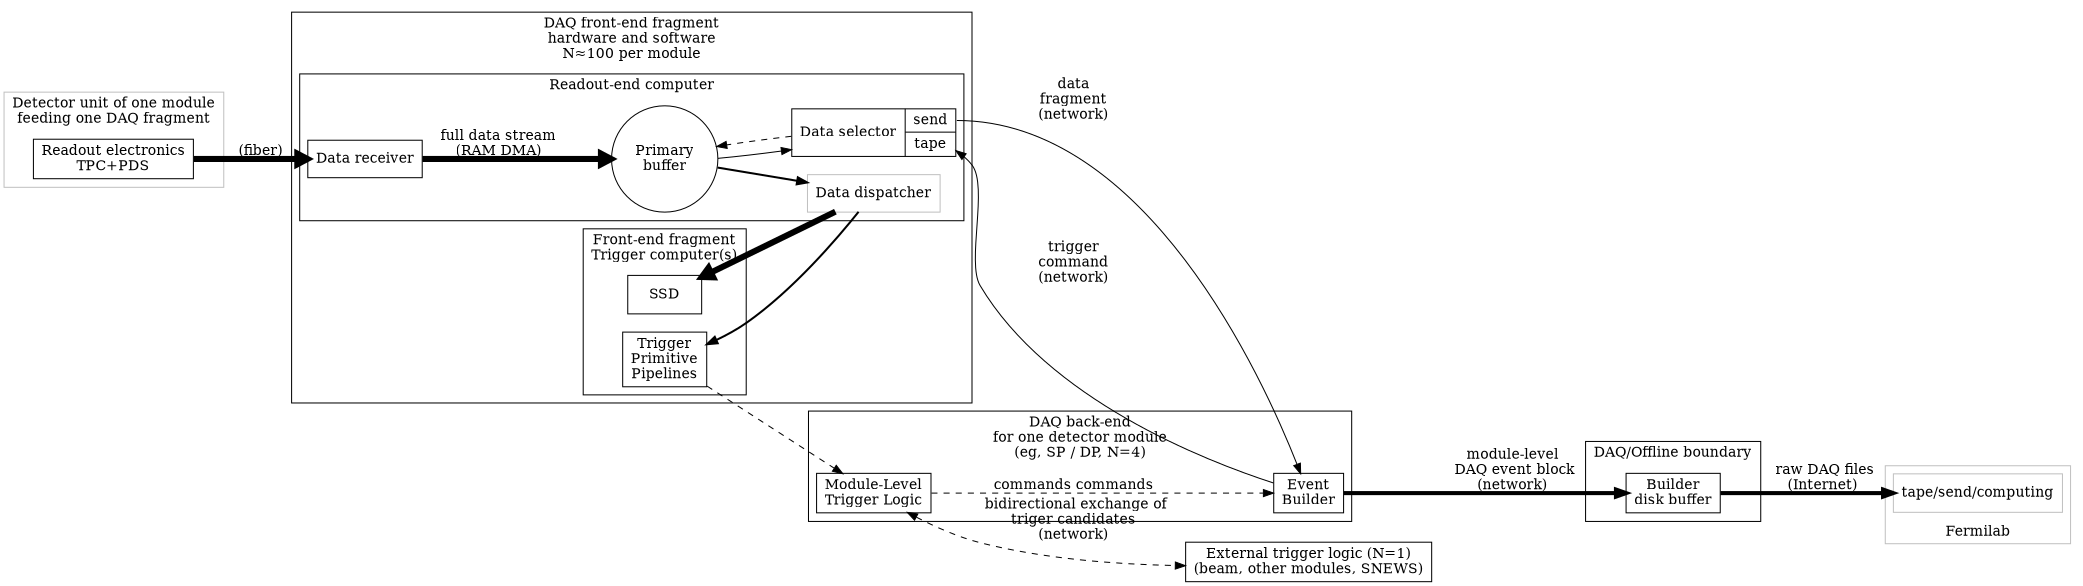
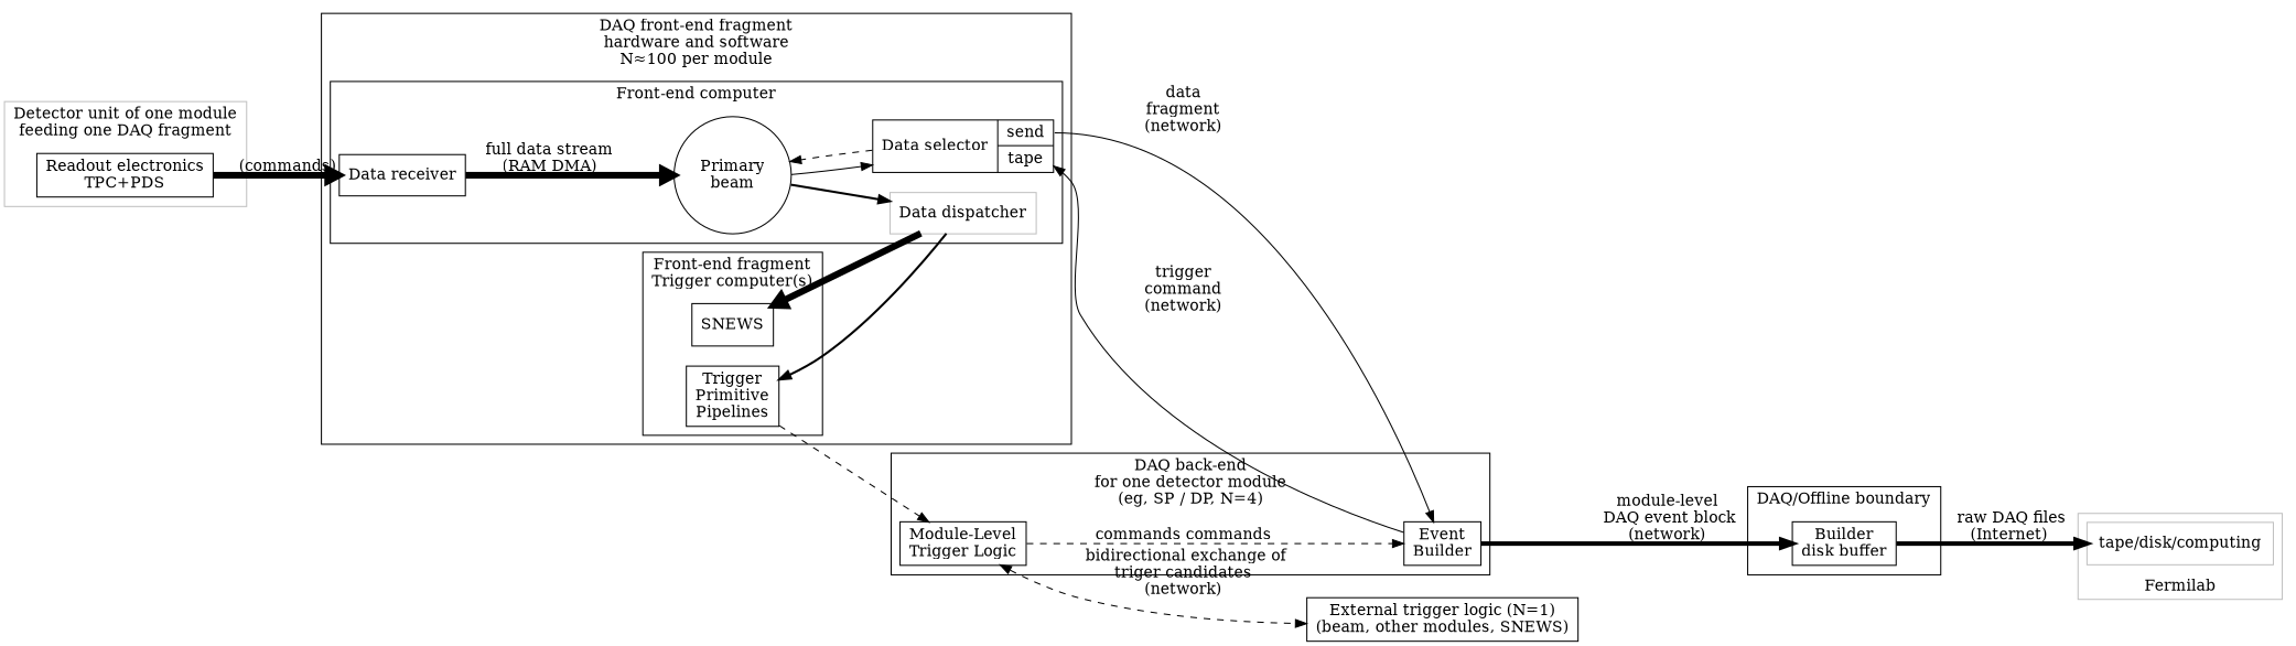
  digraph {
    rankdir=LR
    node [shape=record]
    edge [penwidth=1]
    n1 [label="Data receiver"]
-   n2 [label="Primary\nbuffer" shape=circle]
+   n2 [label="Primary\nbeam" shape=circle]
    n3 [label="{{Data selector}|{<tx>send|<rx>tape}}"]
    n4 [color=gray label="Data dispatcher"]
    n5 [label="Trigger\nPrimitive\nPipelines"]
-   n6 [label=SSD]
+   n6 [label=SNEWS]
    n7 [color=black label="Readout electronics\nTPC+PDS"]
    n8 [label="Module-Level\nTrigger Logic"]
    n9 [label="Event\nBuilder"]
    n10 [label="Builder\ndisk buffer"]
-   n11 [color=gray label="tape/send/computing"]
+   n11 [color=gray label="tape/disk/computing"]
    n12 [label="External trigger logic (N=1)\n(beam, other modules, SNEWS)"]
    subgraph cluster_1 {
      label="DAQ front-end fragment\nhardware and software\nN≈100 per module"
      subgraph cluster_2 {
-       label="Readout-end computer"
+       label="Front-end computer"
        n1
        n2
        n3
        n4
      }
      subgraph cluster_3 {
        label="Front-end fragment\nTrigger computer(s)"
        n5
        n6
      }
    }
    subgraph cluster_4 {
      color=gray
      label="Detector unit of one module\nfeeding one DAQ fragment"
      n7
    }
    subgraph cluster_5 {
      label="DAQ back-end\nfor one detector module\n(eg, SP / DP, N=4)"
      n8
      n9
    }
    subgraph cluster_6 {
      label="DAQ/Offline boundary"
      n10
    }
    subgraph cluster_7 {
      color=gray
      label=Fermilab
      labelloc=bottom
      n11
    }
    n1 -> n2 [label="full data stream\n(RAM DMA)" penwidth=6]
    n2 -> n3
    n2 -> n4 [penwidth=2]
    n3 -> n2 [constraint=false style=dashed]
    n3 -> n9 [label="data\nfragment\n(network)" tailport=tx]
    n5 -> n4 [constraint=false dir=back penwidth=2]
    n5 -> n8 [style=dashed]
    n6 -> n4 [dir=back penwidth=6]
-   n7 -> n1 [label=" (fiber)" penwidth=6]
+   n7 -> n1 [label=" (commands)" penwidth=6]
    n8 -> n9 [label="commands commands" style=dashed]
    n8 -> n12 [dir=both label=" bidirectional exchange of\ntriger candidates\n(network)" style=dashed]
    n9 -> n3 [label="trigger\ncommand\n(network)" style=solid]
    n9 -> n10 [label="module-level\n DAQ event block\n(network)" penwidth=4]
    n10 -> n11 [label=" raw DAQ files\n(Internet)" penwidth=4]
  }
